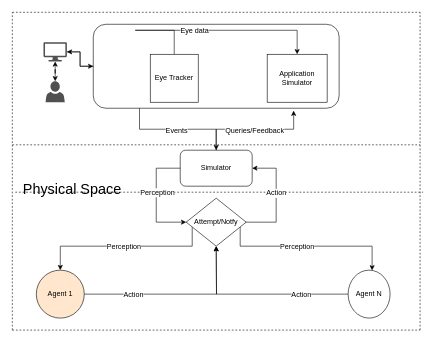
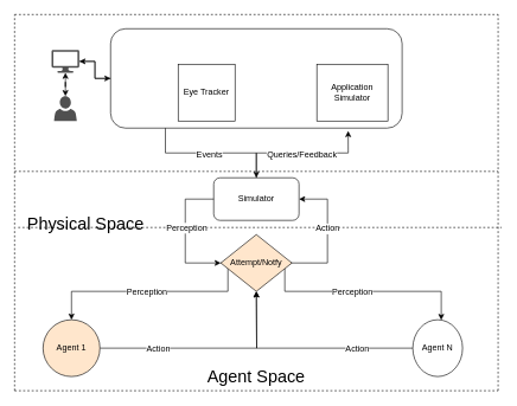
  <mxCell id="0" />
  <mxCell id="1" parent="0" />
  <mxCell id="2" value="" style="rounded=1;whiteSpace=wrap;html=1;fillColor=none;" parent="1" vertex="1"><mxGeometry x="155" y="40" width="410" height="140" as="geometry" /></mxCell>
  <mxCell id="3" value="Application Simulator" style="whiteSpace=wrap;html=1;aspect=fixed;" parent="1" vertex="1"><mxGeometry x="445" y="90" width="100" height="80" as="geometry" /></mxCell>
  <mxCell id="4" style="edgeStyle=orthogonalEdgeStyle;rounded=0;orthogonalLoop=1;jettySize=auto;html=1;exitX=1;exitY=0.5;exitDx=0;exitDy=0;entryX=0.5;entryY=1;entryDx=0;entryDy=0;" parent="1" source="6" edge="1"><mxGeometry relative="1" as="geometry"><mxPoint x="360" y="410" as="targetPoint" /></mxGeometry></mxCell>
  <mxCell id="5" value="Action" style="text;html=1;align=center;verticalAlign=middle;resizable=0;points=[];labelBackgroundColor=#ffffff;" parent="4" vertex="1" connectable="0"><mxGeometry x="-0.46" y="-1" relative="1" as="geometry"><mxPoint as="offset" /></mxGeometry></mxCell>
  <mxCell id="6" value="Agent 1" style="ellipse;whiteSpace=wrap;html=1;aspect=fixed;fillColor=#ffe6cc;" parent="1" vertex="1"><mxGeometry x="60" y="450" width="80" height="80" as="geometry" /></mxCell>
  <mxCell id="7" style="edgeStyle=orthogonalEdgeStyle;rounded=0;orthogonalLoop=1;jettySize=auto;html=1;exitX=0;exitY=0.5;exitDx=0;exitDy=0;entryX=0.5;entryY=1;entryDx=0;entryDy=0;" parent="1" source="9" edge="1"><mxGeometry relative="1" as="geometry"><mxPoint x="360" y="410" as="targetPoint" /></mxGeometry></mxCell>
  <mxCell id="8" value="Action" style="text;html=1;align=center;verticalAlign=middle;resizable=0;points=[];labelBackgroundColor=#ffffff;" parent="7" vertex="1" connectable="0"><mxGeometry x="-0.473" relative="1" as="geometry"><mxPoint as="offset" /></mxGeometry></mxCell>
  <mxCell id="9" value="Agent N" style="ellipse;whiteSpace=wrap;html=1;aspect=fixed;" parent="1" vertex="1"><mxGeometry x="580" y="450" width="70" height="80" as="geometry" /></mxCell>
  <mxCell id="10" value="" style="endArrow=none;dashed=1;html=1;" parent="1" edge="1"><mxGeometry width="50" height="50" relative="1" as="geometry"><mxPoint x="20" y="20" as="sourcePoint" /><mxPoint x="700" y="20" as="targetPoint" /></mxGeometry></mxCell>
  <mxCell id="11" value="" style="endArrow=none;dashed=1;html=1;" parent="1" edge="1"><mxGeometry width="50" height="50" relative="1" as="geometry"><mxPoint x="20" y="241" as="sourcePoint" /><mxPoint x="700" y="241" as="targetPoint" /></mxGeometry></mxCell>
  <mxCell id="12" value="" style="endArrow=none;dashed=1;html=1;" parent="1" edge="1"><mxGeometry width="50" height="50" relative="1" as="geometry"><mxPoint x="20" y="550" as="sourcePoint" /><mxPoint x="700" y="550" as="targetPoint" /></mxGeometry></mxCell>
  <mxCell id="13" style="edgeStyle=orthogonalEdgeStyle;rounded=0;orthogonalLoop=1;jettySize=auto;html=1;exitX=1;exitY=0.5;exitDx=0;exitDy=0;" parent="1" target="9" edge="1"><mxGeometry relative="1" as="geometry"><Array as="points"><mxPoint x="400" y="410" /><mxPoint x="620" y="410" /></Array><mxPoint x="410" y="370" as="sourcePoint" /></mxGeometry></mxCell>
  <mxCell id="14" value="Perception" style="text;html=1;align=center;verticalAlign=middle;resizable=0;points=[];labelBackgroundColor=#ffffff;" parent="13" vertex="1" connectable="0"><mxGeometry x="-0.073" relative="1" as="geometry"><mxPoint as="offset" /></mxGeometry></mxCell>
  <mxCell id="15" style="edgeStyle=orthogonalEdgeStyle;rounded=0;orthogonalLoop=1;jettySize=auto;html=1;exitX=0;exitY=0.5;exitDx=0;exitDy=0;entryX=0.5;entryY=0;entryDx=0;entryDy=0;" parent="1" target="6" edge="1"><mxGeometry relative="1" as="geometry"><Array as="points"><mxPoint x="320" y="410" /><mxPoint x="100" y="410" /></Array><mxPoint x="310" y="370" as="sourcePoint" /></mxGeometry></mxCell>
  <mxCell id="16" value="Perception" style="text;html=1;align=center;verticalAlign=middle;resizable=0;points=[];labelBackgroundColor=#ffffff;" parent="15" vertex="1" connectable="0"><mxGeometry x="0.067" relative="1" as="geometry"><mxPoint as="offset" /></mxGeometry></mxCell>
  <mxCell id="17" style="edgeStyle=orthogonalEdgeStyle;rounded=0;orthogonalLoop=1;jettySize=auto;html=1;exitX=1;exitY=0.5;exitDx=0;exitDy=0;entryX=1;entryY=0.5;entryDx=0;entryDy=0;" parent="1" source="18" target="35" edge="1"><mxGeometry relative="1" as="geometry"><Array as="points"><mxPoint x="460" y="370" /><mxPoint x="460" y="280" /></Array></mxGeometry></mxCell>
- <mxCell id="18" value="Attempt/Notfy" style="rhombus;whiteSpace=wrap;html=1;" parent="1" vertex="1"><mxGeometry x="310" y="330" width="100" height="80" as="geometry" /></mxCell>
+ <mxCell id="18" value="Attempt/Notfy" style="rhombus;whiteSpace=wrap;html=1;fillColor=#ffe6cc;" parent="1" vertex="1"><mxGeometry x="310" y="330" width="100" height="80" as="geometry" /></mxCell>
  <mxCell id="19" value="" style="endArrow=none;dashed=1;html=1;" parent="1" edge="1"><mxGeometry width="50" height="50" relative="1" as="geometry"><mxPoint x="20" y="550" as="sourcePoint" /><mxPoint x="20" y="20" as="targetPoint" /></mxGeometry></mxCell>
  <mxCell id="20" value="" style="endArrow=none;dashed=1;html=1;" parent="1" edge="1"><mxGeometry width="50" height="50" relative="1" as="geometry"><mxPoint x="700" y="550" as="sourcePoint" /><mxPoint x="700" y="20" as="targetPoint" /></mxGeometry></mxCell>
- <mxCell id="21" style="edgeStyle=orthogonalEdgeStyle;rounded=0;orthogonalLoop=1;jettySize=auto;html=1;exitX=0.5;exitY=0;exitDx=0;exitDy=0;entryX=0.5;entryY=0;entryDx=0;entryDy=0;" parent="1" source="23" target="3" edge="1"><mxGeometry relative="1" as="geometry"><Array as="points"><mxPoint x="225" y="50" /><mxPoint x="485" y="50" /></Array></mxGeometry></mxCell>
- <mxCell id="22" value="Eye data" style="text;html=1;align=center;verticalAlign=middle;resizable=0;points=[];labelBackgroundColor=#ffffff;" parent="21" vertex="1" connectable="0"><mxGeometry x="-0.112" relative="1" as="geometry"><mxPoint x="19" as="offset" /></mxGeometry></mxCell>
  <mxCell id="23" value="Eye Tracker" style="whiteSpace=wrap;html=1;aspect=fixed;" parent="1" vertex="1"><mxGeometry x="250" y="90" width="80" height="80" as="geometry" /></mxCell>
+ <mxCell id="24" value="&lt;font style=&quot;font-size: 24px&quot;&gt;Agent Space&lt;/font&gt;" style="text;html=1;strokeColor=none;fillColor=none;align=center;verticalAlign=middle;whiteSpace=wrap;rounded=0;" parent="1" vertex="1"><mxGeometry x="270" y="520" width="180" height="20" as="geometry" /></mxCell>
  <mxCell id="25" value="&lt;font style=&quot;font-size: 24px&quot;&gt;Physical Space&lt;/font&gt;" style="text;html=1;strokeColor=none;fillColor=none;align=center;verticalAlign=middle;whiteSpace=wrap;rounded=0;" parent="1" vertex="1"><mxGeometry x="30" y="305" width="180" height="20" as="geometry" /></mxCell>
  <mxCell id="26" style="edgeStyle=orthogonalEdgeStyle;rounded=0;orthogonalLoop=1;jettySize=auto;html=1;exitX=0.188;exitY=1;exitDx=0;exitDy=0;entryX=0.5;entryY=0;entryDx=0;entryDy=0;exitPerimeter=0;" parent="1" source="2" target="35" edge="1"><mxGeometry relative="1" as="geometry" /></mxCell>
  <mxCell id="27" value="Events" style="text;html=1;align=center;verticalAlign=middle;resizable=0;points=[];labelBackgroundColor=#ffffff;" parent="26" vertex="1" connectable="0"><mxGeometry x="-0.304" y="-1" relative="1" as="geometry"><mxPoint x="27" as="offset" /></mxGeometry></mxCell>
  <mxCell id="28" style="edgeStyle=orthogonalEdgeStyle;rounded=0;orthogonalLoop=1;jettySize=auto;html=1;exitX=0;exitY=0.5;exitDx=0;exitDy=0;" parent="1" source="2" target="39" edge="1"><mxGeometry relative="1" as="geometry" /></mxCell>
  <mxCell id="29" value="" style="endArrow=none;dashed=1;html=1;" parent="1" edge="1"><mxGeometry width="50" height="50" relative="1" as="geometry"><mxPoint x="25" y="320" as="sourcePoint" /><mxPoint x="705" y="320" as="targetPoint" /></mxGeometry></mxCell>
  <mxCell id="30" value="Action" style="text;html=1;align=center;verticalAlign=middle;resizable=0;points=[];labelBackgroundColor=#ffffff;" parent="29" vertex="1" connectable="0"><mxGeometry x="0.279" y="-1" relative="1" as="geometry"><mxPoint as="offset" /></mxGeometry></mxCell>
  <mxCell id="31" style="edgeStyle=orthogonalEdgeStyle;rounded=0;orthogonalLoop=1;jettySize=auto;html=1;exitX=0;exitY=0.5;exitDx=0;exitDy=0;entryX=0;entryY=0.5;entryDx=0;entryDy=0;" parent="1" source="35" target="18" edge="1"><mxGeometry relative="1" as="geometry"><Array as="points"><mxPoint x="260" y="280" /><mxPoint x="260" y="370" /></Array></mxGeometry></mxCell>
  <mxCell id="32" value="Perception" style="text;html=1;align=center;verticalAlign=middle;resizable=0;points=[];labelBackgroundColor=#ffffff;" parent="31" vertex="1" connectable="0"><mxGeometry x="0.211" y="1" relative="1" as="geometry"><mxPoint y="-29" as="offset" /></mxGeometry></mxCell>
  <mxCell id="33" style="edgeStyle=orthogonalEdgeStyle;rounded=0;orthogonalLoop=1;jettySize=auto;html=1;exitX=0.5;exitY=0;exitDx=0;exitDy=0;entryX=0.815;entryY=1.029;entryDx=0;entryDy=0;entryPerimeter=0;" parent="1" source="35" target="2" edge="1"><mxGeometry relative="1" as="geometry" /></mxCell>
  <mxCell id="34" value="Queries/Feedback" style="text;html=1;align=center;verticalAlign=middle;resizable=0;points=[];labelBackgroundColor=#ffffff;" parent="33" vertex="1" connectable="0"><mxGeometry x="-0.231" y="-1" relative="1" as="geometry"><mxPoint x="23" as="offset" /></mxGeometry></mxCell>
  <mxCell id="35" value="Simulator" style="rounded=1;whiteSpace=wrap;html=1;fillColor=none;" parent="1" vertex="1"><mxGeometry x="300" y="250" width="120" height="60" as="geometry" /></mxCell>
  <mxCell id="36" value="" style="edgeStyle=orthogonalEdgeStyle;rounded=0;orthogonalLoop=1;jettySize=auto;html=1;strokeColor=#000000;startArrow=classic;startFill=1;" parent="1" source="37" target="39" edge="1"><mxGeometry relative="1" as="geometry"><mxPoint x="91.5" y="55" as="targetPoint" /></mxGeometry></mxCell>
  <mxCell id="37" value="" style="pointerEvents=1;shadow=0;dashed=0;html=1;strokeColor=none;fillColor=#505050;labelPosition=center;verticalLabelPosition=bottom;verticalAlign=top;outlineConnect=0;align=center;shape=mxgraph.office.users.user;" parent="1" vertex="1"><mxGeometry x="75.5" y="135" width="32" height="35" as="geometry" /></mxCell>
  <mxCell id="38" style="edgeStyle=orthogonalEdgeStyle;rounded=0;orthogonalLoop=1;jettySize=auto;html=1;entryX=0;entryY=0.5;entryDx=0;entryDy=0;" parent="1" source="39" target="2" edge="1"><mxGeometry relative="1" as="geometry" /></mxCell>
  <mxCell id="39" value="" style="pointerEvents=1;shadow=0;dashed=0;html=1;strokeColor=none;fillColor=#505050;labelPosition=center;verticalLabelPosition=bottom;verticalAlign=top;outlineConnect=0;align=center;shape=mxgraph.office.devices.lcd_monitor;" parent="1" vertex="1"><mxGeometry x="72" y="70" width="39" height="32" as="geometry" /></mxCell>
